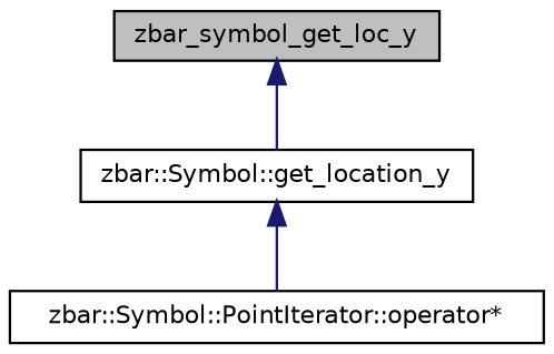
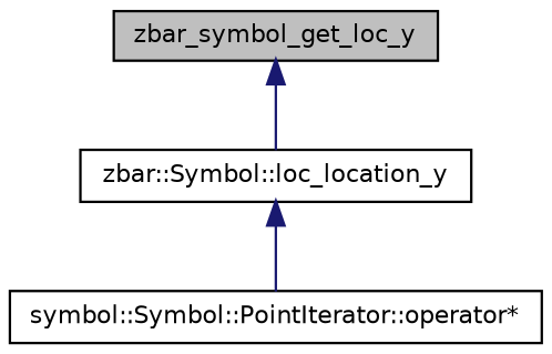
  digraph {
    rankdir=TB
    node [color=black fillcolor=white fontname=Helvetica fontsize=10 shape=record style=filled]
    edge [color=midnightblue dir=back fontname=Helvetica fontsize=10 labelfontname=Helvetica labelfontsize=10 style=solid]
    n1 [fillcolor=grey75 fontcolor=black height=0.2 label=zbar_symbol_get_loc_y width=0.4]
-   n2 [height=0.2 label="zbar::Symbol::get_location_y" width=0.4]
-   n3 [height=0.2 label="zbar::Symbol::PointIterator::operator*" width=0.4]
+   n2 [height=0.2 label="zbar::Symbol::loc_location_y" width=0.4]
+   n3 [height=0.2 label="symbol::Symbol::PointIterator::operator*" width=0.4]
    n1 -> n2
    n2 -> n3
  }
